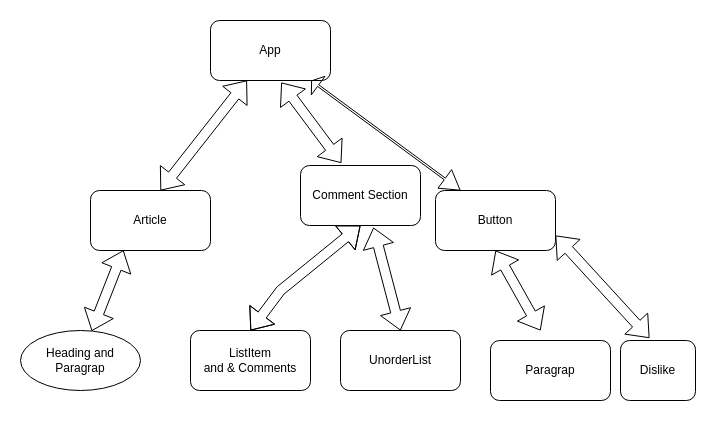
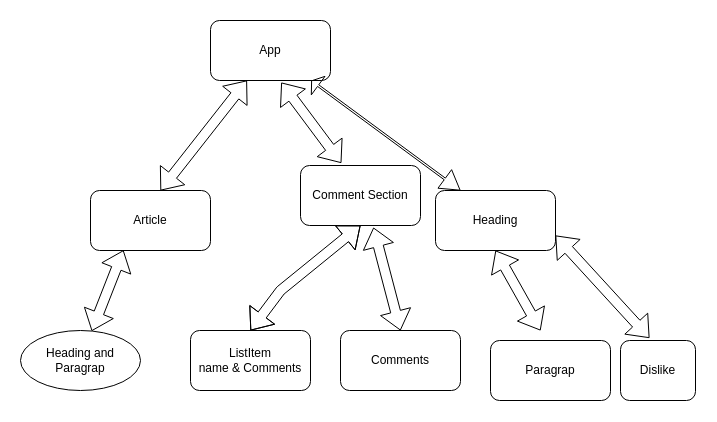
  <mxCell id="0" />
  <mxCell id="1" parent="0" />
  <mxCell id="2" value="" style="shape=flexArrow;endArrow=classic;startArrow=classic;html=1;" parent="1" target="3" edge="1"><mxGeometry width="100" height="100" relative="1" as="geometry"><mxPoint x="160" y="190" as="sourcePoint" /><mxPoint x="260" y="90" as="targetPoint" /></mxGeometry></mxCell>
  <mxCell id="3" value="App" style="rounded=1;whiteSpace=wrap;html=1;" parent="1" vertex="1"><mxGeometry x="210" y="20" width="120" height="60" as="geometry" /></mxCell>
  <mxCell id="4" value="Comment Section" style="rounded=1;whiteSpace=wrap;html=1;" parent="1" vertex="1"><mxGeometry x="300" y="165" width="120" height="60" as="geometry" /></mxCell>
  <mxCell id="5" value="" style="shape=flexArrow;endArrow=classic;startArrow=classic;html=1;entryX=0.59;entryY=1.034;entryDx=0;entryDy=0;entryPerimeter=0;exitX=0.34;exitY=-0.041;exitDx=0;exitDy=0;exitPerimeter=0;" parent="1" source="4" target="3" edge="1"><mxGeometry width="100" height="100" relative="1" as="geometry"><mxPoint x="250" y="190" as="sourcePoint" /><mxPoint x="350" y="90" as="targetPoint" /></mxGeometry></mxCell>
- <mxCell id="6" value="Button" style="rounded=1;whiteSpace=wrap;html=1;" parent="1" vertex="1"><mxGeometry x="435" y="190" width="120" height="60" as="geometry" /></mxCell>
+ <mxCell id="6" value="Heading" style="rounded=1;whiteSpace=wrap;html=1;" parent="1" vertex="1"><mxGeometry x="435" y="190" width="120" height="60" as="geometry" /></mxCell>
  <mxCell id="7" value="" style="shape=flexArrow;endArrow=classic;startArrow=classic;html=1;width=2;endSize=2.37;" parent="1" target="3" edge="1"><mxGeometry width="100" height="100" relative="1" as="geometry"><mxPoint x="460" y="190" as="sourcePoint" /><mxPoint x="360" y="90" as="targetPoint" /></mxGeometry></mxCell>
  <mxCell id="8" value="" style="shape=flexArrow;endArrow=classic;startArrow=classic;html=1;exitX=0.358;exitY=0.996;exitDx=0;exitDy=0;exitPerimeter=0;" parent="1" target="9" edge="1"><mxGeometry width="100" height="100" relative="1" as="geometry"><mxPoint x="122.96" y="249.76" as="sourcePoint" /><mxPoint x="150" y="250" as="targetPoint" /></mxGeometry></mxCell>
  <mxCell id="9" value="Heading and Paragrap" style="ellipse;whiteSpace=wrap;html=1;" parent="1" vertex="1"><mxGeometry x="20" y="330" width="120" height="60" as="geometry" /></mxCell>
  <mxCell id="10" value="Article" style="rounded=1;whiteSpace=wrap;html=1;" parent="1" vertex="1"><mxGeometry x="90" y="190" width="120" height="60" as="geometry" /></mxCell>
  <mxCell id="11" value="" style="shape=flexArrow;endArrow=classic;startArrow=classic;html=1;entryX=0.5;entryY=1;entryDx=0;entryDy=0;exitX=0.5;exitY=0;exitDx=0;exitDy=0;" parent="1" source="12" target="4" edge="1"><mxGeometry width="100" height="100" relative="1" as="geometry"><mxPoint x="320" y="330" as="sourcePoint" /><mxPoint x="390" y="260" as="targetPoint" /><Array as="points"><mxPoint x="280" y="290" /></Array></mxGeometry></mxCell>
- <mxCell id="12" value="ListItem&lt;br&gt;and &amp;amp; Comments" style="rounded=1;whiteSpace=wrap;html=1;" parent="1" vertex="1"><mxGeometry x="190" y="330" width="120" height="60" as="geometry" /></mxCell>
+ <mxCell id="12" value="ListItem&lt;br&gt;name &amp;amp; Comments" style="rounded=1;whiteSpace=wrap;html=1;" parent="1" vertex="1"><mxGeometry x="190" y="330" width="120" height="60" as="geometry" /></mxCell>
  <mxCell id="13" value="" style="shape=flexArrow;endArrow=classic;startArrow=classic;html=1;entryX=0.608;entryY=1.034;entryDx=0;entryDy=0;entryPerimeter=0;" parent="1" target="4" edge="1"><mxGeometry width="100" height="100" relative="1" as="geometry"><mxPoint x="400" y="330" as="sourcePoint" /><mxPoint x="450" y="290" as="targetPoint" /></mxGeometry></mxCell>
- <mxCell id="14" value="UnorderList" style="rounded=1;whiteSpace=wrap;html=1;" parent="1" vertex="1"><mxGeometry x="340" y="330" width="120" height="60" as="geometry" /></mxCell>
+ <mxCell id="14" value="Comments" style="rounded=1;whiteSpace=wrap;html=1;" parent="1" vertex="1"><mxGeometry x="340" y="330" width="120" height="60" as="geometry" /></mxCell>
  <mxCell id="15" value="" style="shape=flexArrow;endArrow=classic;startArrow=classic;html=1;entryX=0.5;entryY=1;entryDx=0;entryDy=0;" parent="1" target="6" edge="1"><mxGeometry width="100" height="100" relative="1" as="geometry"><mxPoint x="540" y="330" as="sourcePoint" /><mxPoint x="555" y="250" as="targetPoint" /></mxGeometry></mxCell>
  <mxCell id="16" value="Paragrap" style="rounded=1;whiteSpace=wrap;html=1;" parent="1" vertex="1"><mxGeometry x="490" y="340" width="120" height="60" as="geometry" /></mxCell>
  <mxCell id="17" value="Dislike" style="rounded=1;whiteSpace=wrap;html=1;" parent="1" vertex="1"><mxGeometry x="620" y="340" width="75" height="60" as="geometry" /></mxCell>
  <mxCell id="18" value="" style="shape=flexArrow;endArrow=classic;startArrow=classic;html=1;entryX=1;entryY=0.75;entryDx=0;entryDy=0;exitX=0.386;exitY=-0.041;exitDx=0;exitDy=0;exitPerimeter=0;" parent="1" source="17" target="6" edge="1"><mxGeometry width="100" height="100" relative="1" as="geometry"><mxPoint x="630" y="320" as="sourcePoint" /><mxPoint x="730" y="220" as="targetPoint" /></mxGeometry></mxCell>
